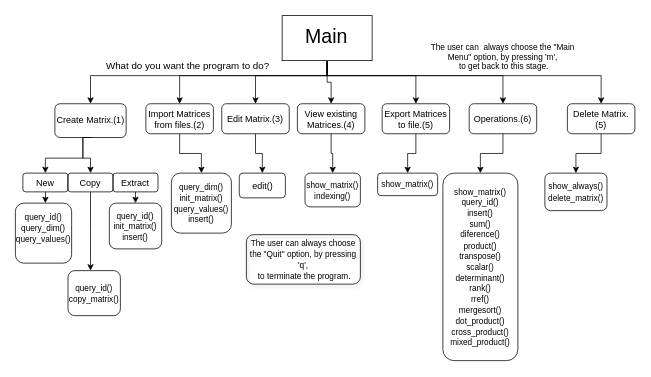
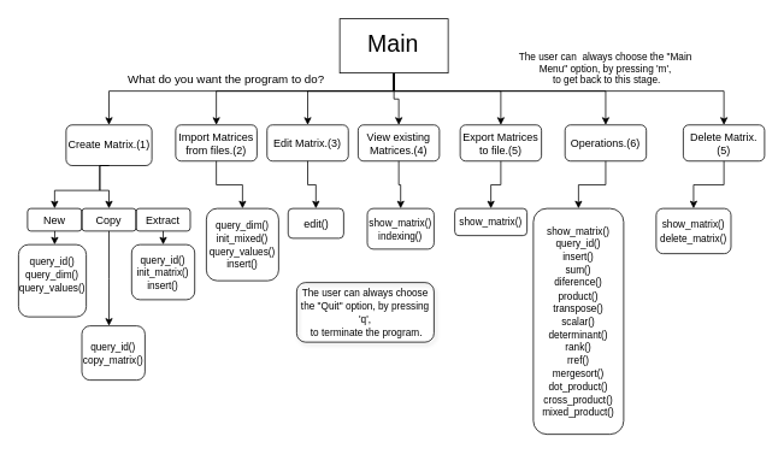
  <mxCell id="0" />
  <mxCell id="1" parent="0" />
  <mxCell id="2" style="edgeStyle=orthogonalEdgeStyle;rounded=0;orthogonalLoop=1;jettySize=auto;html=1;exitX=0.5;exitY=1;exitDx=0;exitDy=0;entryX=0.5;entryY=0;entryDx=0;entryDy=0;" parent="1" source="9" target="26" edge="1"><mxGeometry relative="1" as="geometry"><Array as="points"><mxPoint x="436" y="100" /><mxPoint x="239" y="100" /></Array></mxGeometry></mxCell>
  <mxCell id="3" style="edgeStyle=orthogonalEdgeStyle;rounded=0;orthogonalLoop=1;jettySize=auto;html=1;exitX=0.5;exitY=1;exitDx=0;exitDy=0;entryX=0.5;entryY=0;entryDx=0;entryDy=0;" parent="1" source="9" target="14" edge="1"><mxGeometry relative="1" as="geometry"><Array as="points"><mxPoint x="436" y="100" /><mxPoint x="120" y="100" /></Array></mxGeometry></mxCell>
  <mxCell id="4" style="edgeStyle=orthogonalEdgeStyle;rounded=0;orthogonalLoop=1;jettySize=auto;html=1;exitX=0.5;exitY=1;exitDx=0;exitDy=0;entryX=0.5;entryY=0;entryDx=0;entryDy=0;" parent="1" source="9" target="24" edge="1"><mxGeometry relative="1" as="geometry"><Array as="points"><mxPoint x="436" y="100" /><mxPoint x="340" y="100" /></Array></mxGeometry></mxCell>
  <mxCell id="5" style="edgeStyle=orthogonalEdgeStyle;rounded=0;orthogonalLoop=1;jettySize=auto;html=1;exitX=0.5;exitY=1;exitDx=0;exitDy=0;entryX=0.5;entryY=0;entryDx=0;entryDy=0;" parent="1" source="9" target="22" edge="1"><mxGeometry relative="1" as="geometry" /></mxCell>
  <mxCell id="6" style="edgeStyle=orthogonalEdgeStyle;rounded=0;orthogonalLoop=1;jettySize=auto;html=1;exitX=0.5;exitY=1;exitDx=0;exitDy=0;entryX=0.5;entryY=0;entryDx=0;entryDy=0;" parent="1" source="9" target="20" edge="1"><mxGeometry relative="1" as="geometry"><Array as="points"><mxPoint x="436" y="100" /><mxPoint x="554" y="100" /></Array></mxGeometry></mxCell>
  <mxCell id="7" style="edgeStyle=orthogonalEdgeStyle;rounded=0;orthogonalLoop=1;jettySize=auto;html=1;exitX=0.5;exitY=1;exitDx=0;exitDy=0;entryX=0.5;entryY=0;entryDx=0;entryDy=0;" parent="1" source="9" target="18" edge="1"><mxGeometry relative="1" as="geometry"><Array as="points"><mxPoint x="436" y="100" /><mxPoint x="670" y="100" /></Array></mxGeometry></mxCell>
  <mxCell id="8" style="edgeStyle=orthogonalEdgeStyle;rounded=0;orthogonalLoop=1;jettySize=auto;html=1;exitX=0.5;exitY=1;exitDx=0;exitDy=0;entryX=0.5;entryY=0;entryDx=0;entryDy=0;" parent="1" source="9" target="16" edge="1"><mxGeometry relative="1" as="geometry"><Array as="points"><mxPoint x="436" y="100" /><mxPoint x="801" y="100" /></Array></mxGeometry></mxCell>
  <mxCell id="9" value="" style="rounded=0;whiteSpace=wrap;html=1;" parent="1" vertex="1"><mxGeometry x="375.67" y="20" width="120" height="60" as="geometry" /></mxCell>
  <mxCell id="10" value="&lt;font style=&quot;font-size: 26px&quot;&gt;Main&lt;/font&gt;" style="text;html=1;strokeColor=none;fillColor=none;align=center;verticalAlign=middle;whiteSpace=wrap;rounded=0;strokeWidth=2;" parent="1" vertex="1"><mxGeometry x="390" y="25" width="90" height="45" as="geometry" /></mxCell>
  <mxCell id="11" value="&lt;font style=&quot;font-size: 13px&quot;&gt;What do you want the program to do?&lt;/font&gt;" style="text;html=1;strokeColor=none;fillColor=none;align=center;verticalAlign=middle;whiteSpace=wrap;rounded=0;fontSize=19;" parent="1" vertex="1"><mxGeometry x="140.17" y="70" width="220" height="30" as="geometry" /></mxCell>
  <mxCell id="12" style="edgeStyle=orthogonalEdgeStyle;rounded=0;orthogonalLoop=1;jettySize=auto;html=1;exitX=0.5;exitY=1;exitDx=0;exitDy=0;fontSize=12;" parent="1" source="14" edge="1"><mxGeometry relative="1" as="geometry"><mxPoint x="120.17" y="230" as="targetPoint" /><Array as="points"><mxPoint x="110" y="210" /><mxPoint x="120" y="210" /></Array></mxGeometry></mxCell>
  <mxCell id="13" style="edgeStyle=orthogonalEdgeStyle;rounded=0;orthogonalLoop=1;jettySize=auto;html=1;exitX=0.5;exitY=1;exitDx=0;exitDy=0;entryX=0.5;entryY=0;entryDx=0;entryDy=0;" parent="1" source="14" target="33" edge="1"><mxGeometry relative="1" as="geometry"><Array as="points"><mxPoint x="110" y="210" /><mxPoint x="60" y="210" /></Array></mxGeometry></mxCell>
  <mxCell id="14" value="Create Matrix.(1)" style="rounded=1;whiteSpace=wrap;html=1;fontSize=12;fillColor=none;" parent="1" vertex="1"><mxGeometry x="72.67" y="137.5" width="95" height="45" as="geometry" /></mxCell>
  <mxCell id="15" style="edgeStyle=orthogonalEdgeStyle;rounded=0;orthogonalLoop=1;jettySize=auto;html=1;exitX=0.5;exitY=1;exitDx=0;exitDy=0;entryX=0.5;entryY=0;entryDx=0;entryDy=0;fontSize=9;" parent="1" source="16" target="42" edge="1"><mxGeometry relative="1" as="geometry" /></mxCell>
  <mxCell id="16" value="Delete Matrix.(5)" style="rounded=1;whiteSpace=wrap;html=1;fontSize=12;fillColor=none;" parent="1" vertex="1"><mxGeometry x="756" y="137.5" width="90" height="40" as="geometry" /></mxCell>
  <mxCell id="17" style="edgeStyle=orthogonalEdgeStyle;rounded=0;orthogonalLoop=1;jettySize=auto;html=1;exitX=0.5;exitY=1;exitDx=0;exitDy=0;entryX=0.5;entryY=0;entryDx=0;entryDy=0;fontSize=9;" parent="1" source="18" target="39" edge="1"><mxGeometry relative="1" as="geometry" /></mxCell>
  <mxCell id="18" value="Operations.(6)" style="rounded=1;whiteSpace=wrap;html=1;fontSize=12;fillColor=none;" parent="1" vertex="1"><mxGeometry x="625.09" y="137.5" width="90" height="40" as="geometry" /></mxCell>
  <mxCell id="19" style="edgeStyle=orthogonalEdgeStyle;rounded=0;orthogonalLoop=1;jettySize=auto;html=1;exitX=0.5;exitY=1;exitDx=0;exitDy=0;entryX=0.5;entryY=0;entryDx=0;entryDy=0;fontSize=9;" parent="1" source="20" target="41" edge="1"><mxGeometry relative="1" as="geometry" /></mxCell>
  <mxCell id="20" value="Export Matrices to file.(5)" style="rounded=1;whiteSpace=wrap;html=1;fontSize=12;fillColor=none;" parent="1" vertex="1"><mxGeometry x="509" y="137.5" width="90" height="40" as="geometry" /></mxCell>
  <mxCell id="21" style="edgeStyle=orthogonalEdgeStyle;rounded=0;orthogonalLoop=1;jettySize=auto;html=1;exitX=0.5;exitY=1;exitDx=0;exitDy=0;entryX=0.5;entryY=0;entryDx=0;entryDy=0;fontSize=9;" parent="1" source="22" target="43" edge="1"><mxGeometry relative="1" as="geometry" /></mxCell>
  <mxCell id="22" value="View existing Matrices.(4)" style="rounded=1;whiteSpace=wrap;html=1;fontSize=12;fillColor=none;" parent="1" vertex="1"><mxGeometry x="396" y="137.5" width="90" height="40" as="geometry" /></mxCell>
  <mxCell id="23" style="edgeStyle=orthogonalEdgeStyle;rounded=0;orthogonalLoop=1;jettySize=auto;html=1;exitX=0.5;exitY=1;exitDx=0;exitDy=0;entryX=0.5;entryY=0;entryDx=0;entryDy=0;fontSize=9;" parent="1" source="24" target="27" edge="1"><mxGeometry relative="1" as="geometry" /></mxCell>
  <mxCell id="24" value="Edit Matrix.(3)" style="rounded=1;whiteSpace=wrap;html=1;fontSize=12;fillColor=none;" parent="1" vertex="1"><mxGeometry x="295.17" y="137.5" width="90" height="40" as="geometry" /></mxCell>
  <mxCell id="25" style="edgeStyle=orthogonalEdgeStyle;rounded=0;orthogonalLoop=1;jettySize=auto;html=1;exitX=0.5;exitY=1;exitDx=0;exitDy=0;entryX=0.5;entryY=0;entryDx=0;entryDy=0;fontSize=26;" parent="1" source="26" target="28" edge="1"><mxGeometry relative="1" as="geometry" /></mxCell>
  <mxCell id="26" value="Import Matrices from files.(2)" style="rounded=1;whiteSpace=wrap;html=1;fontSize=12;fillColor=none;" parent="1" vertex="1"><mxGeometry x="194" y="137.5" width="90" height="40" as="geometry" /></mxCell>
  <mxCell id="27" value="&lt;font style=&quot;font-size: 12px&quot;&gt;&lt;font style=&quot;font-size: 12px&quot;&gt;edit()&lt;/font&gt;&lt;br&gt;&lt;/font&gt;" style="rounded=1;whiteSpace=wrap;html=1;fontSize=12;fillColor=none;" parent="1" vertex="1"><mxGeometry x="318.5" y="230" width="61.5" height="33" as="geometry" /></mxCell>
- <mxCell id="28" value="&lt;font style=&quot;font-size: 11px&quot;&gt;query_dim()&lt;br&gt;init_matrix()&lt;br&gt;query_values()&lt;br&gt;insert()&lt;/font&gt;" style="rounded=1;whiteSpace=wrap;html=1;fontSize=12;fillColor=none;" parent="1" vertex="1"><mxGeometry x="228" y="230" width="80" height="80" as="geometry" /></mxCell>
+ <mxCell id="28" value="&lt;font style=&quot;font-size: 11px&quot;&gt;query_dim()&lt;br&gt;init_mixed()&lt;br&gt;query_values()&lt;br&gt;insert()&lt;/font&gt;" style="rounded=1;whiteSpace=wrap;html=1;fontSize=12;fillColor=none;" parent="1" vertex="1"><mxGeometry x="228" y="230" width="80" height="80" as="geometry" /></mxCell>
  <mxCell id="29" value="&lt;font style=&quot;font-size: 11px&quot;&gt;query_id()&lt;br&gt;query_dim()&lt;br&gt;query_values()&lt;br&gt;&lt;br&gt;&lt;/font&gt;" style="rounded=1;whiteSpace=wrap;html=1;fontSize=12;fillColor=none;" parent="1" vertex="1"><mxGeometry x="20" y="270" width="75" height="80" as="geometry" /></mxCell>
  <mxCell id="30" value="&lt;font style=&quot;font-size: 11px&quot;&gt;query_id()&lt;br&gt;&lt;font style=&quot;font-size: 11px&quot;&gt;copy_matrix()&lt;/font&gt;&lt;/font&gt;" style="rounded=1;whiteSpace=wrap;html=1;fontSize=12;fillColor=none;" parent="1" vertex="1"><mxGeometry x="90.17" y="360" width="69.83" height="60" as="geometry" /></mxCell>
  <mxCell id="31" value="&lt;font style=&quot;font-size: 11px&quot;&gt;query_id()&lt;br&gt;init_matrix()&lt;br&gt;insert()&lt;/font&gt;" style="rounded=1;whiteSpace=wrap;html=1;fontSize=12;fillColor=none;" parent="1" vertex="1"><mxGeometry x="145.26" y="270" width="69.83" height="61" as="geometry" /></mxCell>
  <mxCell id="32" style="edgeStyle=orthogonalEdgeStyle;rounded=0;orthogonalLoop=1;jettySize=auto;html=1;exitX=0.5;exitY=1;exitDx=0;exitDy=0;fontSize=12;" parent="1" edge="1"><mxGeometry relative="1" as="geometry"><mxPoint x="59.998" y="270" as="targetPoint" /><mxPoint x="60.17" y="255" as="sourcePoint" /></mxGeometry></mxCell>
  <mxCell id="33" value="New" style="rounded=1;whiteSpace=wrap;html=1;fontSize=12;fillColor=none;" parent="1" vertex="1"><mxGeometry x="30" y="230" width="60" height="25" as="geometry" /></mxCell>
  <mxCell id="34" style="edgeStyle=orthogonalEdgeStyle;rounded=0;orthogonalLoop=1;jettySize=auto;html=1;exitX=0.5;exitY=1;exitDx=0;exitDy=0;fontSize=8;" parent="1" source="35" edge="1"><mxGeometry relative="1" as="geometry"><mxPoint x="120.17" y="360" as="targetPoint" /></mxGeometry></mxCell>
  <mxCell id="35" value="Copy" style="rounded=1;whiteSpace=wrap;html=1;fontSize=12;fillColor=none;" parent="1" vertex="1"><mxGeometry x="90.17" y="230" width="60" height="25" as="geometry" /></mxCell>
  <mxCell id="36" style="edgeStyle=orthogonalEdgeStyle;rounded=0;orthogonalLoop=1;jettySize=auto;html=1;exitX=0.5;exitY=1;exitDx=0;exitDy=0;entryX=0.5;entryY=0;entryDx=0;entryDy=0;" parent="1" source="37" target="31" edge="1"><mxGeometry relative="1" as="geometry" /></mxCell>
  <mxCell id="37" value="Extract" style="rounded=1;whiteSpace=wrap;html=1;fontSize=12;fillColor=none;" parent="1" vertex="1"><mxGeometry x="150.17" y="230" width="60" height="25" as="geometry" /></mxCell>
  <mxCell id="38" style="edgeStyle=orthogonalEdgeStyle;rounded=0;orthogonalLoop=1;jettySize=auto;html=1;exitX=0.5;exitY=1;exitDx=0;exitDy=0;fontSize=8;" parent="1" edge="1"><mxGeometry relative="1" as="geometry"><mxPoint x="62.67" y="350" as="sourcePoint" /><mxPoint x="62.67" y="350" as="targetPoint" /></mxGeometry></mxCell>
  <mxCell id="39" value="&lt;font style=&quot;font-size: 11px&quot;&gt;show_matrix()&lt;br&gt;query_id()&lt;br&gt;insert()&lt;br&gt;sum()&lt;br&gt;diference()&lt;br&gt;product()&lt;br&gt;transpose()&lt;br&gt;scalar()&lt;br&gt;determinant()&lt;br&gt;rank()&lt;br&gt;rref()&lt;br&gt;mergesort()&lt;br&gt;dot_product()&lt;br&gt;cross_product()&lt;br&gt;mixed_product()&lt;/font&gt;" style="rounded=1;whiteSpace=wrap;html=1;fontSize=12;fillColor=none;" parent="1" vertex="1"><mxGeometry x="590" y="230" width="100" height="250" as="geometry" /></mxCell>
  <mxCell id="40" value="&lt;font style=&quot;font-size: 11px&quot;&gt;The user can always choose the &quot;Quit&quot; option, by pressing 'q',&lt;br&gt;&amp;nbsp;to terminate the program.&lt;/font&gt;" style="rounded=1;whiteSpace=wrap;html=1;fontSize=12;fillColor=none;shadow=1;sketch=0;" parent="1" vertex="1"><mxGeometry x="328" y="312" width="152" height="66" as="geometry" /></mxCell>
  <mxCell id="41" value="&lt;font style=&quot;font-size: 11px&quot;&gt;show_matrix()&lt;/font&gt;" style="rounded=1;whiteSpace=wrap;html=1;fontSize=12;fillColor=none;" parent="1" vertex="1"><mxGeometry x="503" y="230" width="80" height="30" as="geometry" /></mxCell>
- <mxCell id="42" value="&lt;font style=&quot;font-size: 11px&quot;&gt;show_always()&lt;br&gt;delete_matrix()&lt;/font&gt;" style="rounded=1;whiteSpace=wrap;html=1;fontSize=12;fillColor=none;" parent="1" vertex="1"><mxGeometry x="726" y="230" width="82.83" height="50" as="geometry" /></mxCell>
+ <mxCell id="42" value="&lt;font style=&quot;font-size: 11px&quot;&gt;show_matrix()&lt;br&gt;delete_matrix()&lt;/font&gt;" style="rounded=1;whiteSpace=wrap;html=1;fontSize=12;fillColor=none;" parent="1" vertex="1"><mxGeometry x="726" y="230" width="82.83" height="50" as="geometry" /></mxCell>
  <mxCell id="43" value="&lt;font style=&quot;font-size: 11px&quot;&gt;show_matrix()&lt;br&gt;indexing()&lt;/font&gt;" style="rounded=1;whiteSpace=wrap;html=1;fontSize=12;fillColor=none;" parent="1" vertex="1"><mxGeometry x="406.17" y="230" width="73.83" height="45" as="geometry" /></mxCell>
  <mxCell id="44" value="&lt;font style=&quot;font-size: 11px&quot;&gt;The user can&amp;nbsp; always choose the &quot;Main Menu&quot; option, by pressing 'm',&lt;br&gt;&amp;nbsp;to get back to this stage.&lt;/font&gt;" style="text;html=1;strokeColor=none;fillColor=none;align=center;verticalAlign=middle;whiteSpace=wrap;rounded=0;glass=1;fontSize=9;opacity=0;" parent="1" vertex="1"><mxGeometry x="570.17" y="60" width="199.83" height="30" as="geometry" /></mxCell>
